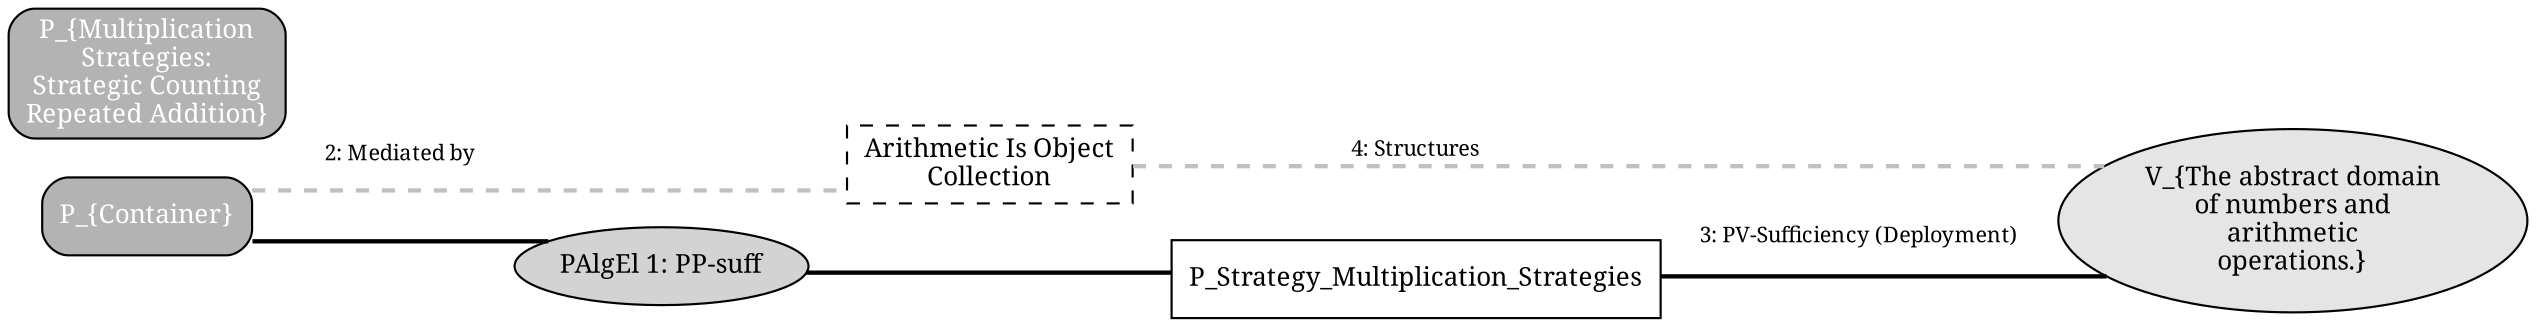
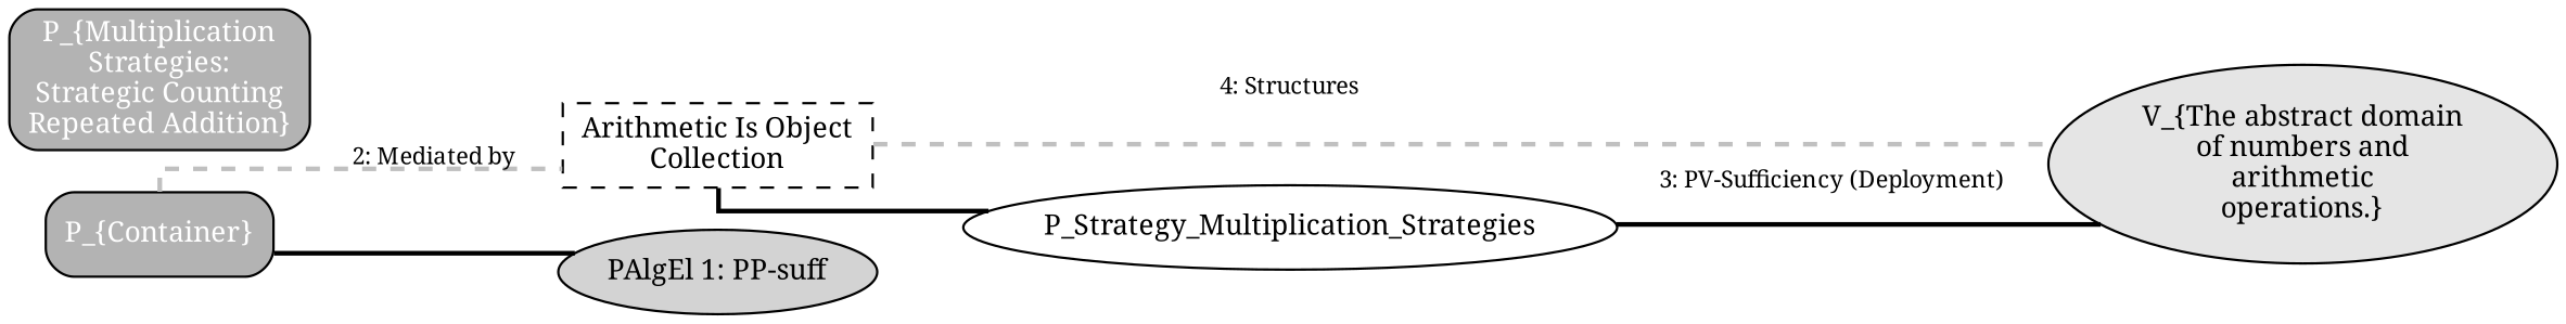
  digraph {
    rankdir=LR
    splines=ortho
    node [fontname=Serif fontsize=12 shape=box style="filled,rounded"]
    edge [arrowhead=stealth color=black fontname=Serif fontsize=10 penwidth=2.0 style=solid]
    n1 [fillcolor=gray70 fontcolor=white label="P_{Container}"]
    n2 [label="Arithmetic Is Object\nCollection" style=dashed]
    n3 [fillcolor=lightgray fontcolor=black label="PAlgEl 1: PP-suff" shape=ellipse style=filled]
    n4 [fillcolor=gray90 label="V_{The abstract domain\nof numbers and\narithmetic\noperations.}" shape=ellipse style=filled]
-   P_Strategy_Multiplication_Strategies [style=""]
+   P_Strategy_Multiplication_Strategies [shape="" style=""]
    n6 [fillcolor=gray70 fontcolor=white label="P_{Multiplication\nStrategies:\nStrategic Counting\nRepeated Addition}"]
    n1 -> n2 [color=gray label="2: Mediated by" style=dashed]
    n1 -> n3 [arrowhead=none]
    n2 -> n4 [color=gray label="4: Structures" style=dashed]
-   n3 -> P_Strategy_Multiplication_Strategies [headport=_Strategic_Counting_Repeated_Addition]
+   n2 -> P_Strategy_Multiplication_Strategies [headport=_Strategic_Counting_Repeated_Addition]
    P_Strategy_Multiplication_Strategies -> n4 [label="3: PV-Sufficiency (Deployment)" tailport=_Strategic_Counting_Repeated_Addition]
  }
